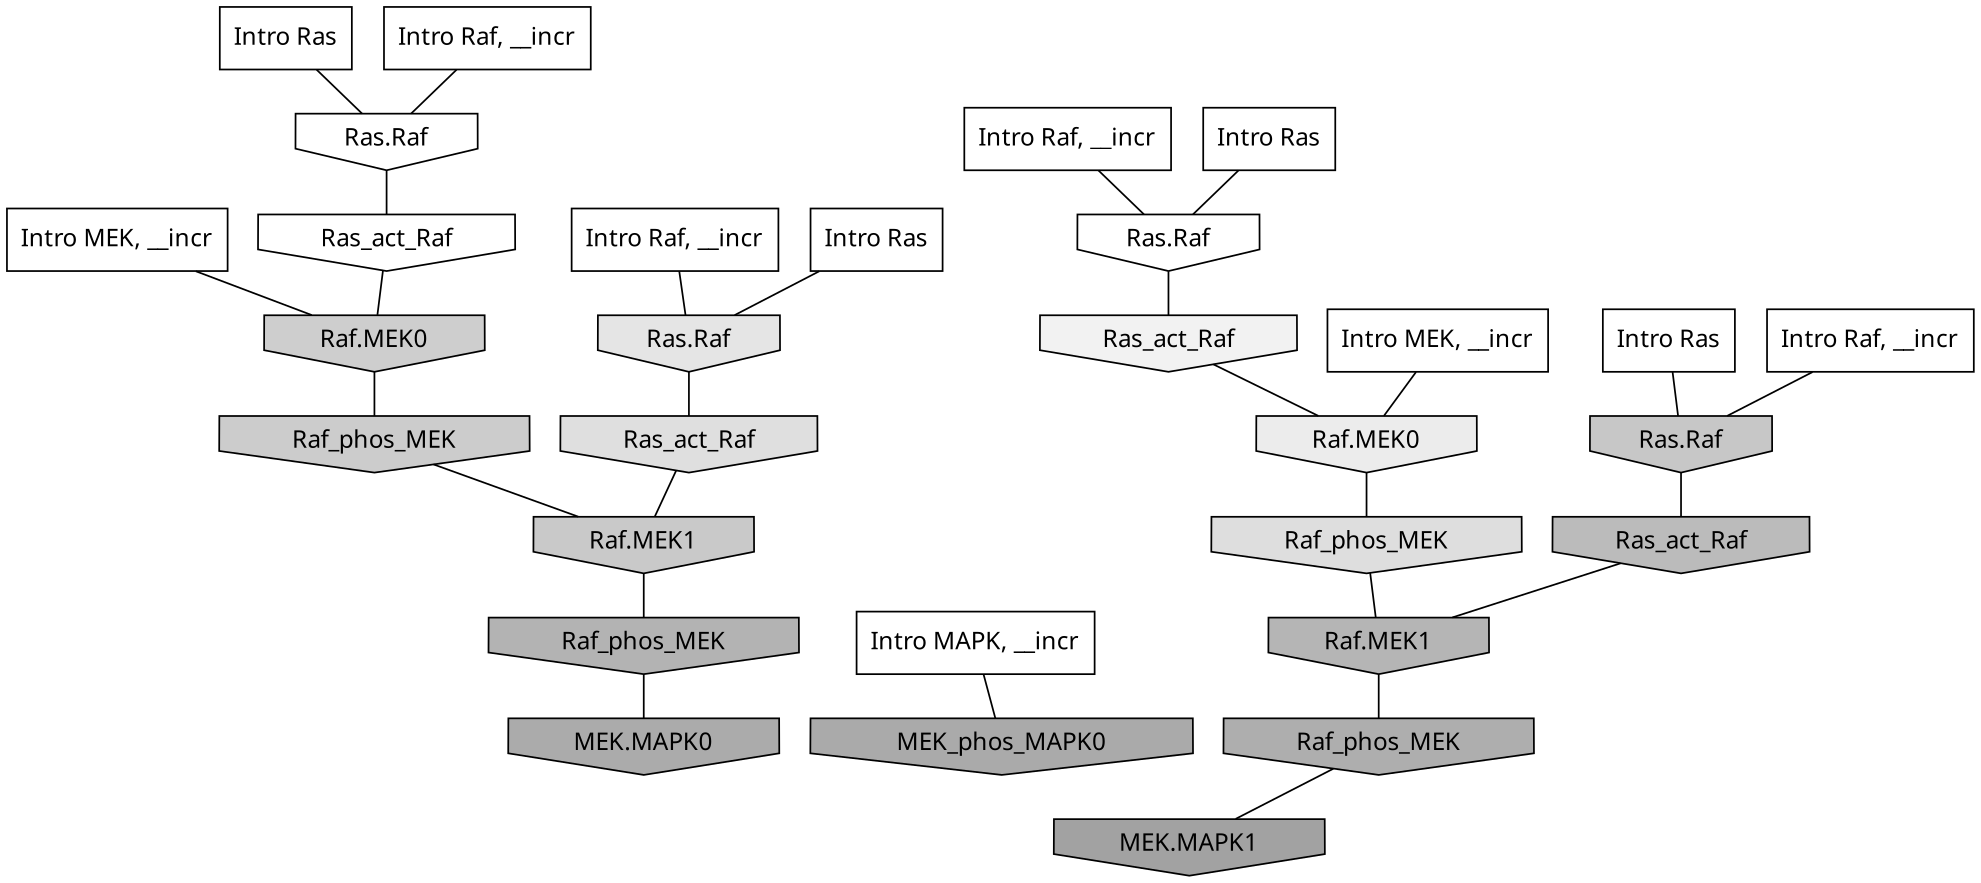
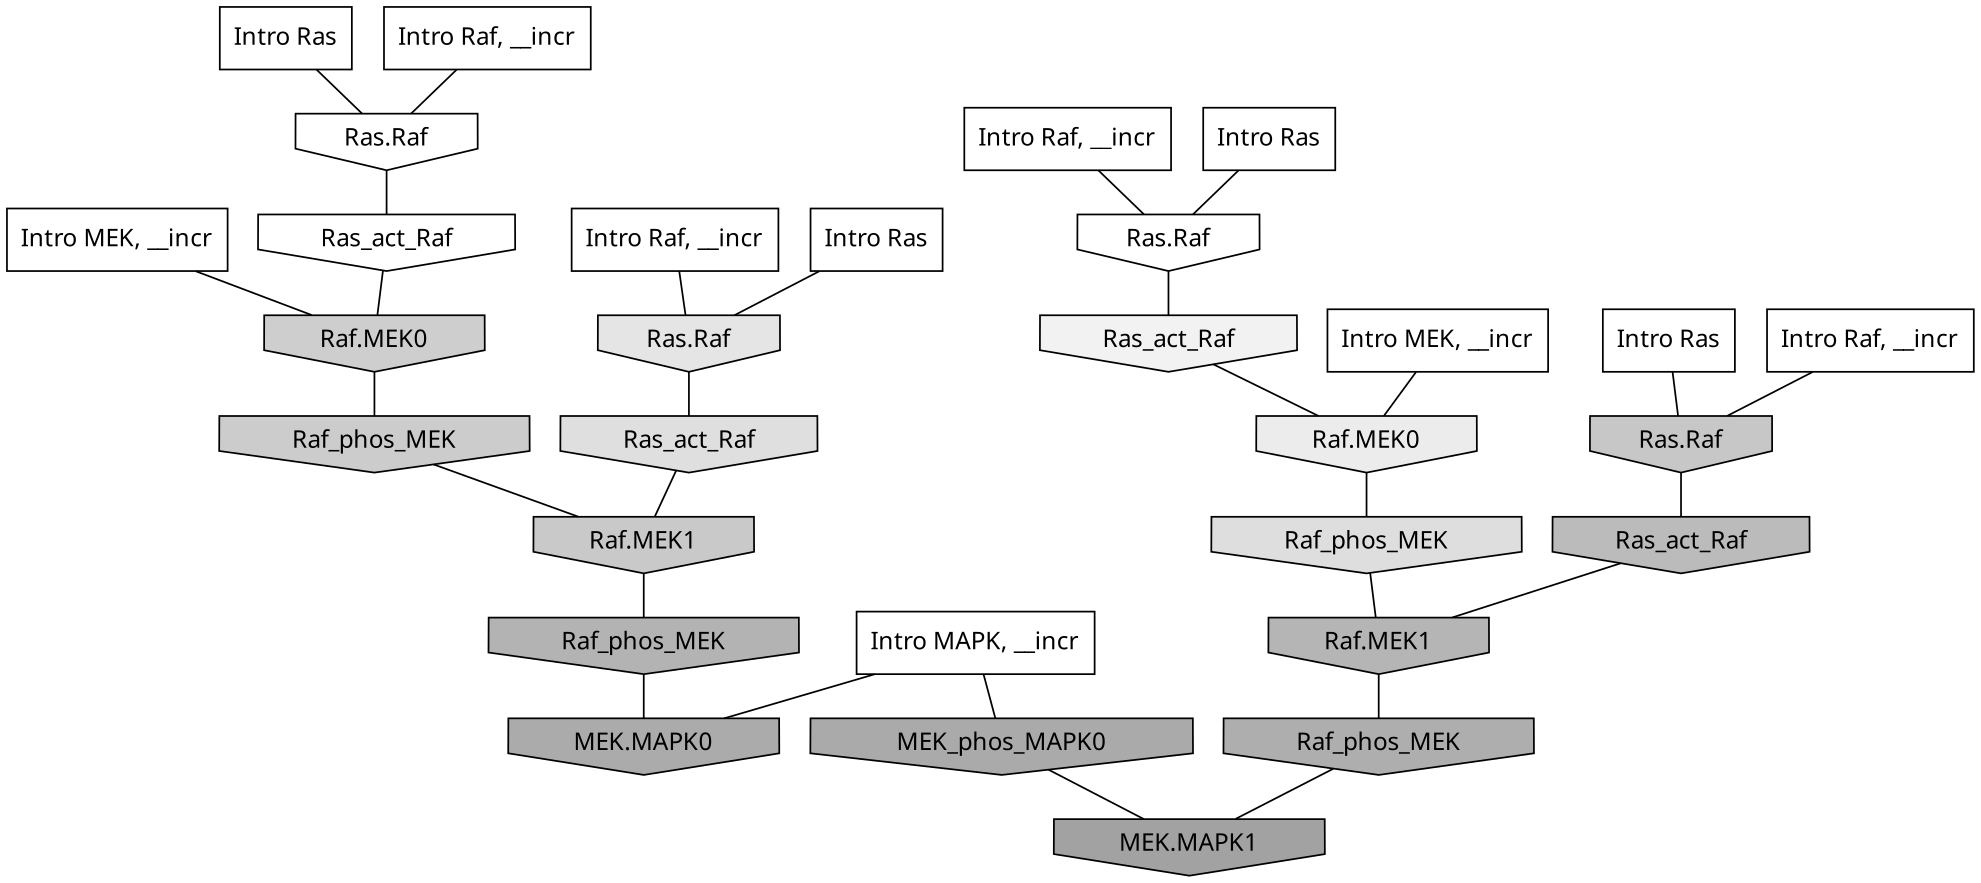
  digraph {
    rankdir=TB
    ranksep=0.30
    node [fillcolor="0.000 0.000 1.000" fontname="CMU Serif" shape=invhouse style=filled]
    edge [color="0.000 0.000 0.000" dir=none fontname="CMU Serif"]
    n1 [label="Intro Ras" shape=rectangle]
    n2 [fillcolor="0.000 0.000 0.778" label="Ras.Raf"]
    n3 [fillcolor="0.000 0.000 0.733" label=Ras_act_Raf]
    n4 [label="Intro Ras" shape=rectangle]
    n5 [fillcolor="0.000 0.000 0.897" label="Ras.Raf"]
    n6 [fillcolor="0.000 0.000 0.874" label=Ras_act_Raf]
    n7 [label="Intro Ras" shape=rectangle]
    n8 [label="Ras.Raf"]
    n9 [fillcolor="0.000 0.000 0.947" label=Ras_act_Raf]
    n10 [label="Intro Ras" shape=rectangle]
    n11 [fillcolor="0.000 0.000 0.999" label="Ras.Raf"]
    n12 [fillcolor="0.000 0.000 0.999" label=Ras_act_Raf]
    n13 [label="Intro Raf, __incr" shape=rectangle]
    n14 [label="Intro Raf, __incr" shape=rectangle]
    n15 [label="Intro Raf, __incr" shape=rectangle]
    n16 [label="Intro Raf, __incr" shape=rectangle]
    n17 [label="Intro MEK, __incr" shape=rectangle]
    n18 [fillcolor="0.000 0.000 0.923" label="Raf.MEK0"]
    n19 [fillcolor="0.000 0.000 0.870" label=Raf_phos_MEK]
    n20 [label="Intro MEK, __incr" shape=rectangle]
    n21 [fillcolor="0.000 0.000 0.805" label="Raf.MEK0"]
    n22 [fillcolor="0.000 0.000 0.800" label=Raf_phos_MEK]
    n23 [label="Intro MAPK, __incr" shape=rectangle]
    n24 [fillcolor="0.000 0.000 0.670" label="MEK.MAPK0"]
    n25 [fillcolor="0.000 0.000 0.667" label=MEK_phos_MAPK0]
    n26 [fillcolor="0.000 0.000 0.710" label="Raf.MEK1"]
    n27 [fillcolor="0.000 0.000 0.787" label="Raf.MEK1"]
    n28 [fillcolor="0.000 0.000 0.701" label=Raf_phos_MEK]
    n29 [fillcolor="0.000 0.000 0.681" label=Raf_phos_MEK]
    n30 [fillcolor="0.000 0.000 0.636" label="MEK.MAPK1"]
    n1 -> n2
    n2 -> n3
    n3 -> n26
    n4 -> n5
    n5 -> n6
    n6 -> n27
    n7 -> n8
    n8 -> n9
    n9 -> n18
    n10 -> n11
    n11 -> n12
    n12 -> n21
    n13 -> n5
    n14 -> n11
    n15 -> n8
    n16 -> n2
    n17 -> n18
    n18 -> n19
    n19 -> n26
    n20 -> n21
    n21 -> n22
    n22 -> n27
+   n23 -> n24
    n23 -> n25
+   n25 -> n30
    n26 -> n29
    n27 -> n28
    n28 -> n24
    n29 -> n30
  }
